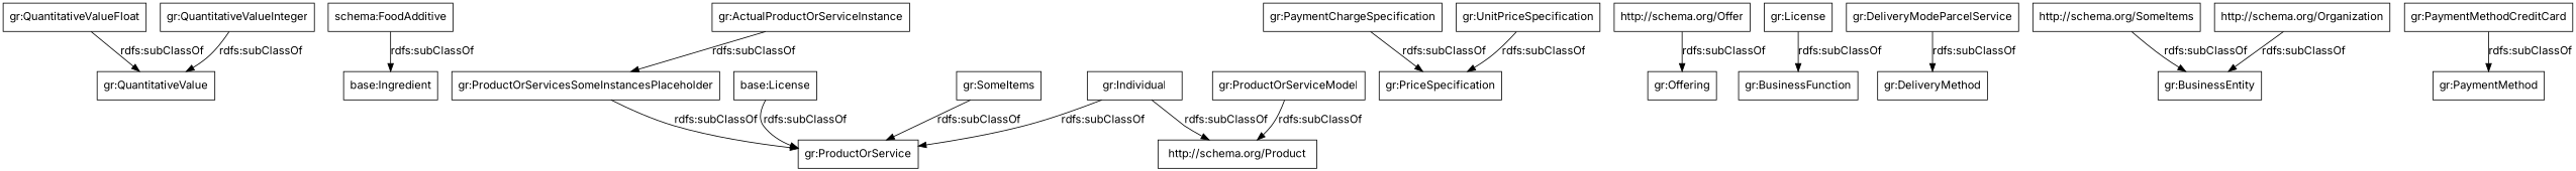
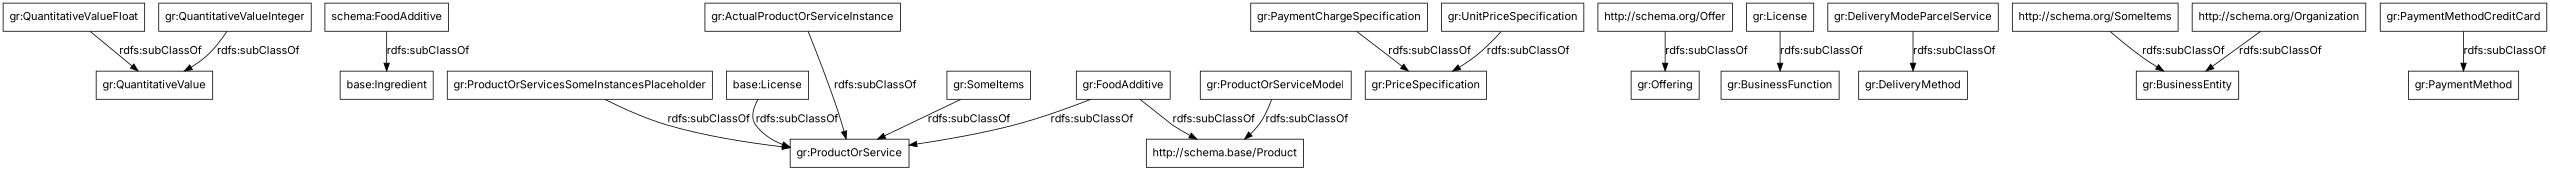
  digraph {
    fontname=Inter
    rankdir=TB
    node [color=black fontname=Inter shape=rectangle]
    edge [fontname=Inter]
    "gr:QuantitativeValueFloat"
    "gr:QuantitativeValue"
    n3 [label="schema:FoodAdditive"]
    "base:Ingredient"
    n5 [label="base:License"]
    "gr:ProductOrService"
    "gr:PaymentChargeSpecification"
    "gr:PriceSpecification"
    "gr:ProductOrServicesSomeInstancesPlaceholder"
    "http://schema.org/Offer"
    "gr:Offering"
    "gr:License"
    "gr:BusinessFunction"
    "gr:DeliveryModeParcelService"
    "gr:DeliveryMethod"
    n16 [label="http://schema.org/SomeItems"]
    "gr:BusinessEntity"
-   "gr:Individual"
-   "http://schema.org/Product"
+   "gr:Individual" [label="gr:FoodAdditive"]
+   "http://schema.org/Product" [label="http://schema.base/Product"]
    "gr:SomeItems"
    "http://schema.org/Organization"
    "gr:ProductOrServiceModel"
    "gr:UnitPriceSpecification"
    "gr:PaymentMethodCreditCard"
    "gr:PaymentMethod"
    "gr:ActualProductOrServiceInstance"
    "gr:QuantitativeValueInteger"
    "gr:QuantitativeValueFloat" -> "gr:QuantitativeValue" [label="rdfs:subClassOf"]
    n3 -> "base:Ingredient" [label="rdfs:subClassOf"]
    n5 -> "gr:ProductOrService" [label="rdfs:subClassOf"]
    "gr:PaymentChargeSpecification" -> "gr:PriceSpecification" [label="rdfs:subClassOf"]
    "gr:ProductOrServicesSomeInstancesPlaceholder" -> "gr:ProductOrService" [label="rdfs:subClassOf"]
    "http://schema.org/Offer" -> "gr:Offering" [label="rdfs:subClassOf"]
    "gr:License" -> "gr:BusinessFunction" [label="rdfs:subClassOf"]
    "gr:DeliveryModeParcelService" -> "gr:DeliveryMethod" [label="rdfs:subClassOf"]
    n16 -> "gr:BusinessEntity" [label="rdfs:subClassOf"]
    "gr:Individual" -> "gr:ProductOrService" [label="rdfs:subClassOf"]
    "gr:Individual" -> "http://schema.org/Product" [label="rdfs:subClassOf"]
    "gr:SomeItems" -> "gr:ProductOrService" [label="rdfs:subClassOf"]
    "http://schema.org/Organization" -> "gr:BusinessEntity" [label="rdfs:subClassOf"]
    "gr:ProductOrServiceModel" -> "http://schema.org/Product" [label="rdfs:subClassOf"]
    "gr:UnitPriceSpecification" -> "gr:PriceSpecification" [label="rdfs:subClassOf"]
    "gr:PaymentMethodCreditCard" -> "gr:PaymentMethod" [label="rdfs:subClassOf"]
-   "gr:ActualProductOrServiceInstance" -> "gr:ProductOrServicesSomeInstancesPlaceholder" [label="rdfs:subClassOf"]
+   "gr:ActualProductOrServiceInstance" -> "gr:ProductOrService" [label="rdfs:subClassOf"]
    "gr:QuantitativeValueInteger" -> "gr:QuantitativeValue" [label="rdfs:subClassOf"]
  }
